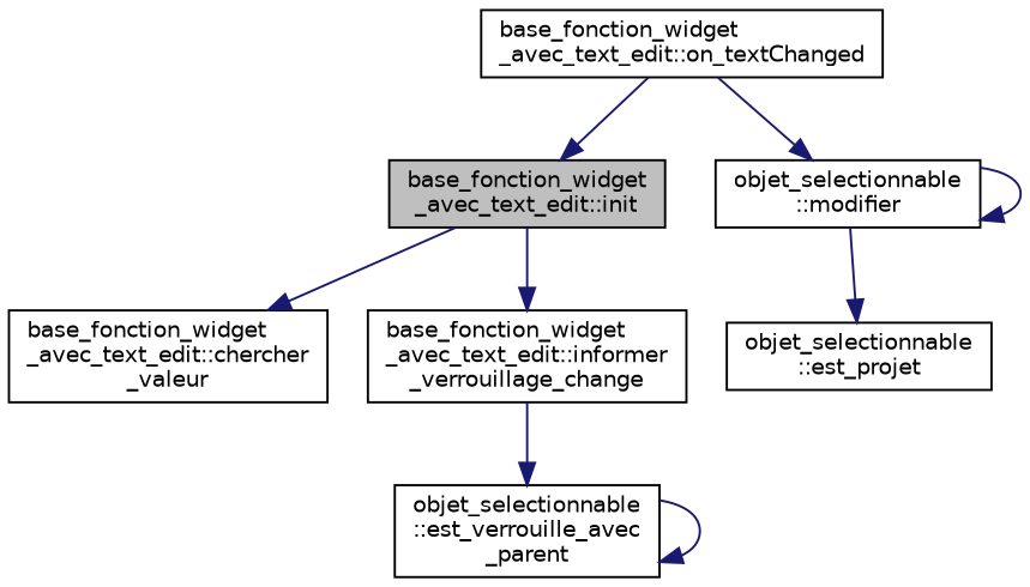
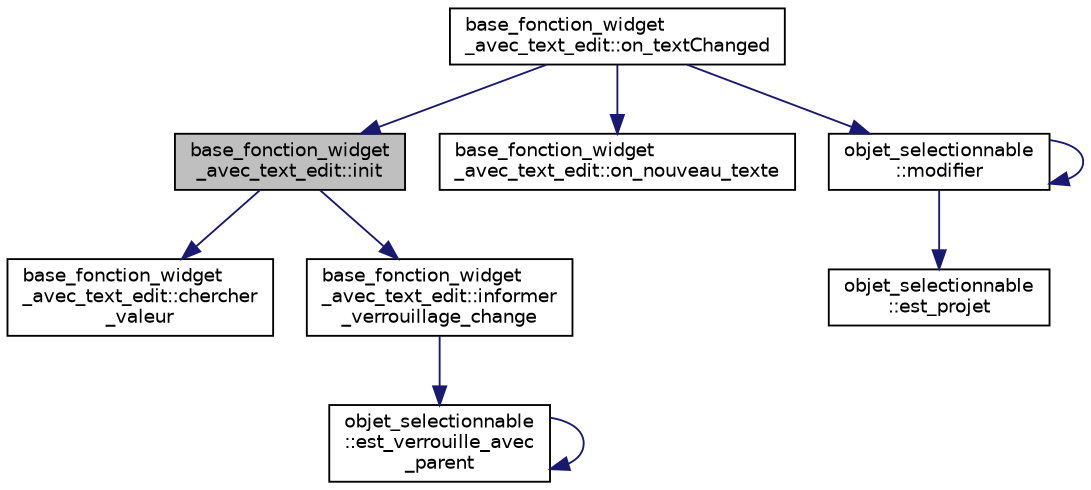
  digraph {
    rankdir=TB
    node [color=black fillcolor=white fontname=Helvetica fontsize=10 shape=record style=filled]
    edge [color=midnightblue fontname=Helvetica fontsize=10 labelfontname=Helvetica labelfontsize=10 style=solid]
    n1 [fillcolor=grey75 fontcolor=black height=0.2 label="base_fonction_widget\l_avec_text_edit::init" width=0.4]
    n2 [height=0.2 label="base_fonction_widget\l_avec_text_edit::chercher\l_valeur" width=0.4]
    n3 [height=0.2 label="base_fonction_widget\l_avec_text_edit::informer\l_verrouillage_change" width=0.4]
    n4 [height=0.2 label="base_fonction_widget\l_avec_text_edit::on_textChanged" width=0.4]
+   n5 [height=0.2 label="base_fonction_widget\l_avec_text_edit::on_nouveau_texte" width=0.4]
    n6 [height=0.2 label="objet_selectionnable\l::modifier" width=0.4]
    n7 [height=0.2 label="objet_selectionnable\l::est_verrouille_avec\l_parent" width=0.4]
    n8 [height=0.2 label="objet_selectionnable\l::est_projet" width=0.4]
    n1 -> n2
    n1 -> n3
    n3 -> n7
    n4 -> n1
+   n4 -> n5
    n4 -> n6
    n6 -> n6
    n6 -> n8
    n7 -> n7
  }
